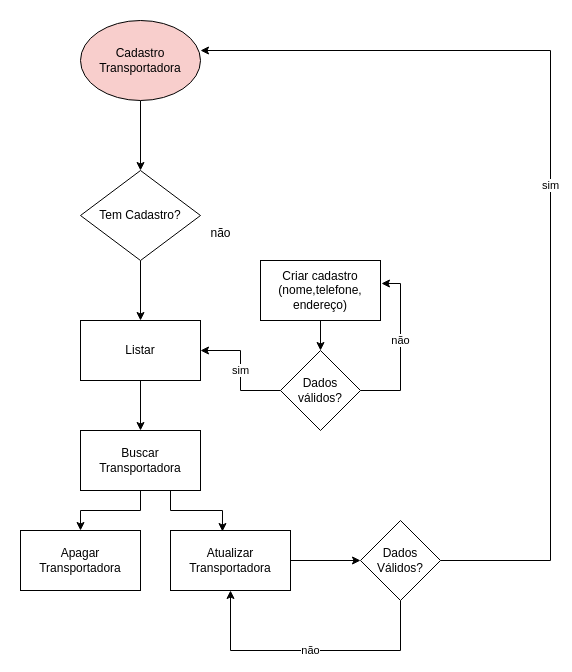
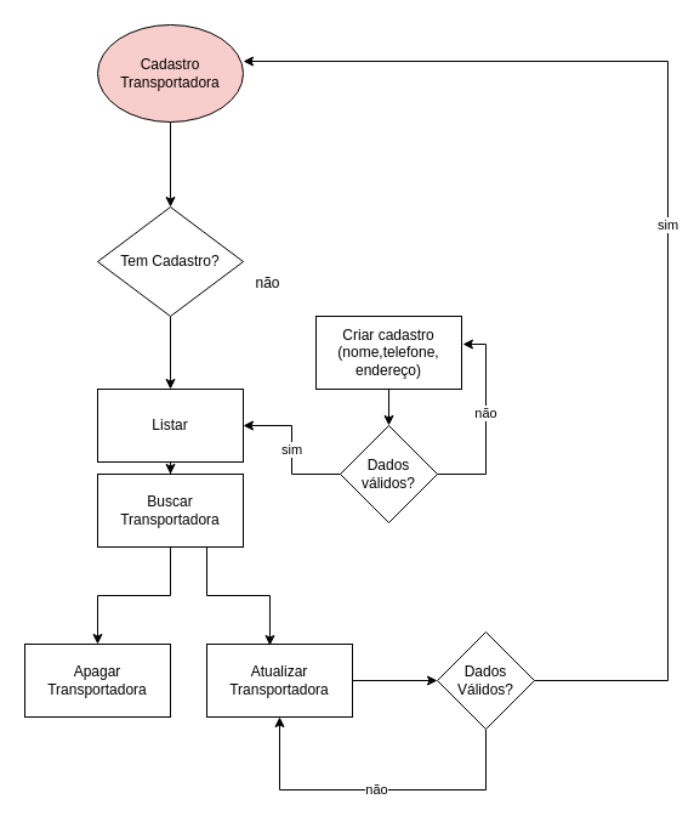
  <mxCell id="0" />
  <mxCell id="1" parent="0" />
  <mxCell id="2" style="edgeStyle=orthogonalEdgeStyle;rounded=0;orthogonalLoop=1;jettySize=auto;html=1;entryX=0.5;entryY=0;entryDx=0;entryDy=0;" edge="1" parent="1" source="3" target="5"><mxGeometry relative="1" as="geometry" /></mxCell>
  <mxCell id="3" value="Cadastro Transportadora" style="ellipse;whiteSpace=wrap;html=1;fillColor=#f8cecc;" vertex="1" parent="1"><mxGeometry x="80" y="20" width="120" height="80" as="geometry" /></mxCell>
  <mxCell id="4" style="edgeStyle=orthogonalEdgeStyle;rounded=0;orthogonalLoop=1;jettySize=auto;html=1;entryX=0.5;entryY=0;entryDx=0;entryDy=0;" edge="1" parent="1" source="5" target="7"><mxGeometry relative="1" as="geometry" /></mxCell>
  <mxCell id="5" value="Tem Cadastro?" style="rhombus;whiteSpace=wrap;html=1;" vertex="1" parent="1"><mxGeometry x="80" y="170" width="120" height="90" as="geometry" /></mxCell>
  <mxCell id="6" style="edgeStyle=orthogonalEdgeStyle;rounded=0;orthogonalLoop=1;jettySize=auto;html=1;entryX=0.5;entryY=0;entryDx=0;entryDy=0;" edge="1" parent="1" source="7" target="11"><mxGeometry relative="1" as="geometry" /></mxCell>
  <mxCell id="7" value="Listar" style="rounded=0;whiteSpace=wrap;html=1;" vertex="1" parent="1"><mxGeometry x="80" y="320" width="120" height="60" as="geometry" /></mxCell>
  <mxCell id="8" style="edgeStyle=orthogonalEdgeStyle;rounded=0;orthogonalLoop=1;jettySize=auto;html=1;entryX=0.5;entryY=0;entryDx=0;entryDy=0;" edge="1" parent="1" source="9" target="14"><mxGeometry relative="1" as="geometry" /></mxCell>
  <mxCell id="9" value="Criar cadastro (nome,telefone,&lt;div&gt;endereço)&lt;/div&gt;" style="rounded=0;whiteSpace=wrap;html=1;" vertex="1" parent="1"><mxGeometry x="260" y="260" width="120" height="60" as="geometry" /></mxCell>
  <mxCell id="10" style="edgeStyle=orthogonalEdgeStyle;rounded=0;orthogonalLoop=1;jettySize=auto;html=1;entryX=0.5;entryY=0;entryDx=0;entryDy=0;" edge="1" parent="1" source="11" target="16"><mxGeometry relative="1" as="geometry" /></mxCell>
- <mxCell id="11" value="Buscar Transportadora" style="rounded=0;whiteSpace=wrap;html=1;" vertex="1" parent="1"><mxGeometry x="80" y="430" width="120" height="60" as="geometry" /></mxCell>
+ <mxCell id="11" value="Buscar Transportadora" style="rounded=0;whiteSpace=wrap;html=1;" vertex="1" parent="1"><mxGeometry x="80" y="390" width="120" height="60" as="geometry" /></mxCell>
  <mxCell id="12" value="não" style="text;html=1;align=center;verticalAlign=middle;resizable=0;points=[];autosize=1;strokeColor=none;fillColor=none;" vertex="1" parent="1"><mxGeometry x="200" y="218" width="40" height="30" as="geometry" /></mxCell>
  <mxCell id="13" value="sim" style="edgeStyle=orthogonalEdgeStyle;rounded=0;orthogonalLoop=1;jettySize=auto;html=1;entryX=1;entryY=0.5;entryDx=0;entryDy=0;" edge="1" parent="1" source="14" target="7"><mxGeometry relative="1" as="geometry" /></mxCell>
  <mxCell id="14" value="Dados&lt;div&gt;válidos?&lt;/div&gt;" style="rhombus;whiteSpace=wrap;html=1;" vertex="1" parent="1"><mxGeometry x="280" y="350" width="80" height="80" as="geometry" /></mxCell>
  <mxCell id="15" value="não" style="edgeStyle=orthogonalEdgeStyle;rounded=0;orthogonalLoop=1;jettySize=auto;html=1;entryX=1.008;entryY=0.383;entryDx=0;entryDy=0;entryPerimeter=0;" edge="1" parent="1" source="14" target="9"><mxGeometry x="0.084" relative="1" as="geometry"><Array as="points"><mxPoint x="400" y="390" /><mxPoint x="400" y="283" /></Array><mxPoint as="offset" /></mxGeometry></mxCell>
  <mxCell id="16" value="Apagar Transportadora" style="rounded=0;whiteSpace=wrap;html=1;" vertex="1" parent="1"><mxGeometry x="20" y="530" width="120" height="60" as="geometry" /></mxCell>
  <mxCell id="17" style="edgeStyle=orthogonalEdgeStyle;rounded=0;orthogonalLoop=1;jettySize=auto;html=1;entryX=0;entryY=0.5;entryDx=0;entryDy=0;" edge="1" parent="1" source="18" target="21"><mxGeometry relative="1" as="geometry"><mxPoint x="360" y="560" as="targetPoint" /></mxGeometry></mxCell>
  <mxCell id="18" value="Atualizar Transportadora" style="rounded=0;whiteSpace=wrap;html=1;" vertex="1" parent="1"><mxGeometry x="170" y="530" width="120" height="60" as="geometry" /></mxCell>
  <mxCell id="19" style="edgeStyle=orthogonalEdgeStyle;rounded=0;orthogonalLoop=1;jettySize=auto;html=1;exitX=0.75;exitY=1;exitDx=0;exitDy=0;entryX=0.433;entryY=0.017;entryDx=0;entryDy=0;entryPerimeter=0;" edge="1" parent="1" source="11" target="18"><mxGeometry relative="1" as="geometry" /></mxCell>
  <mxCell id="20" value="não" style="edgeStyle=orthogonalEdgeStyle;rounded=0;orthogonalLoop=1;jettySize=auto;html=1;entryX=0.5;entryY=1;entryDx=0;entryDy=0;" edge="1" parent="1" source="21" target="18"><mxGeometry relative="1" as="geometry"><Array as="points"><mxPoint x="400" y="650" /><mxPoint x="230" y="650" /></Array></mxGeometry></mxCell>
  <mxCell id="21" value="Dados Válidos?" style="rhombus;whiteSpace=wrap;html=1;" vertex="1" parent="1"><mxGeometry x="360" y="520" width="80" height="80" as="geometry" /></mxCell>
  <mxCell id="22" value="sim" style="edgeStyle=orthogonalEdgeStyle;rounded=0;orthogonalLoop=1;jettySize=auto;html=1;entryX=1;entryY=0.375;entryDx=0;entryDy=0;entryPerimeter=0;" edge="1" parent="1" source="21" target="3"><mxGeometry relative="1" as="geometry"><Array as="points"><mxPoint x="550" y="560" /><mxPoint x="550" y="50" /></Array></mxGeometry></mxCell>
